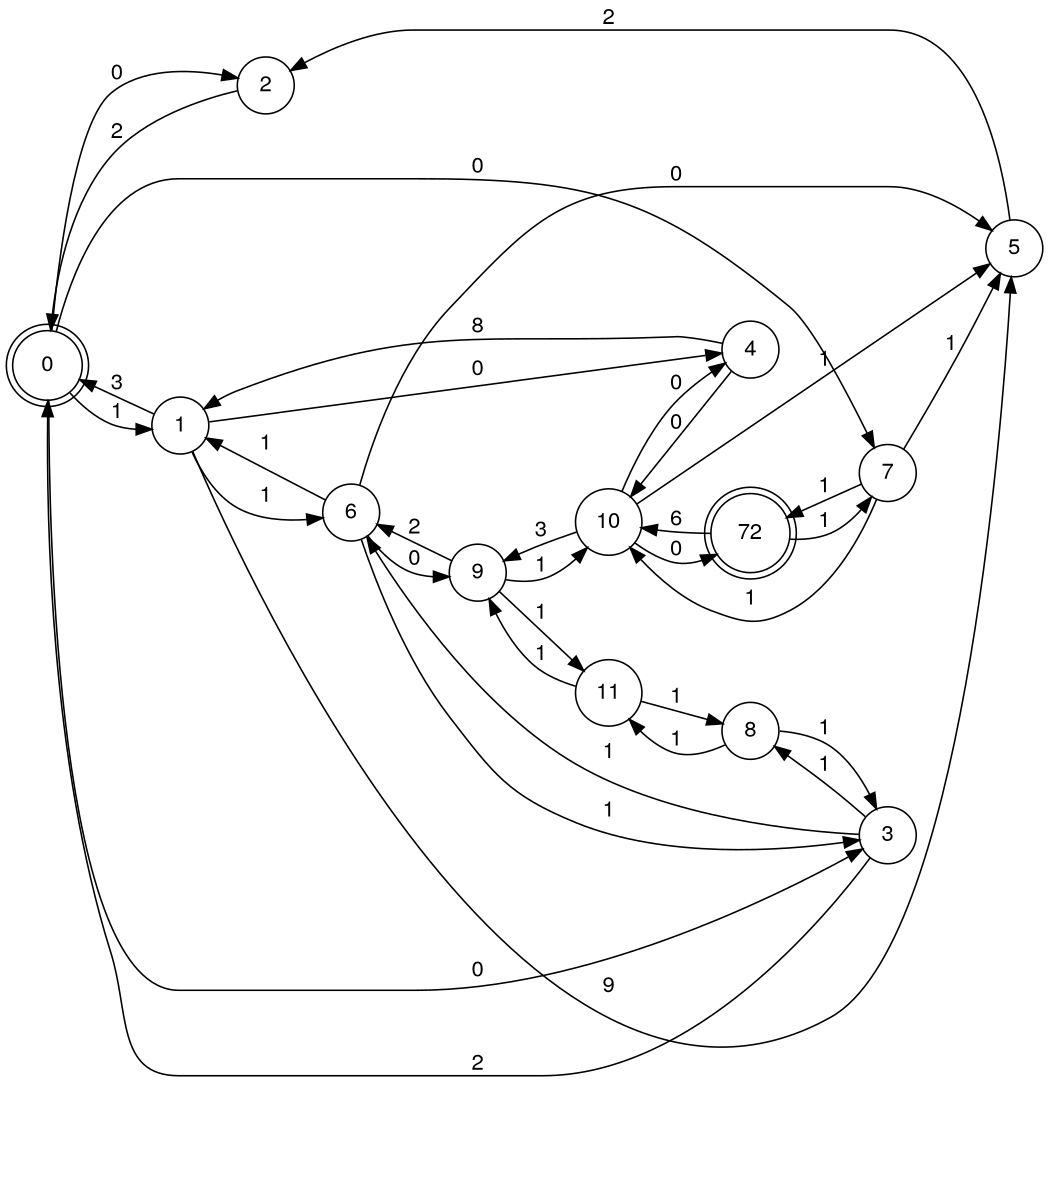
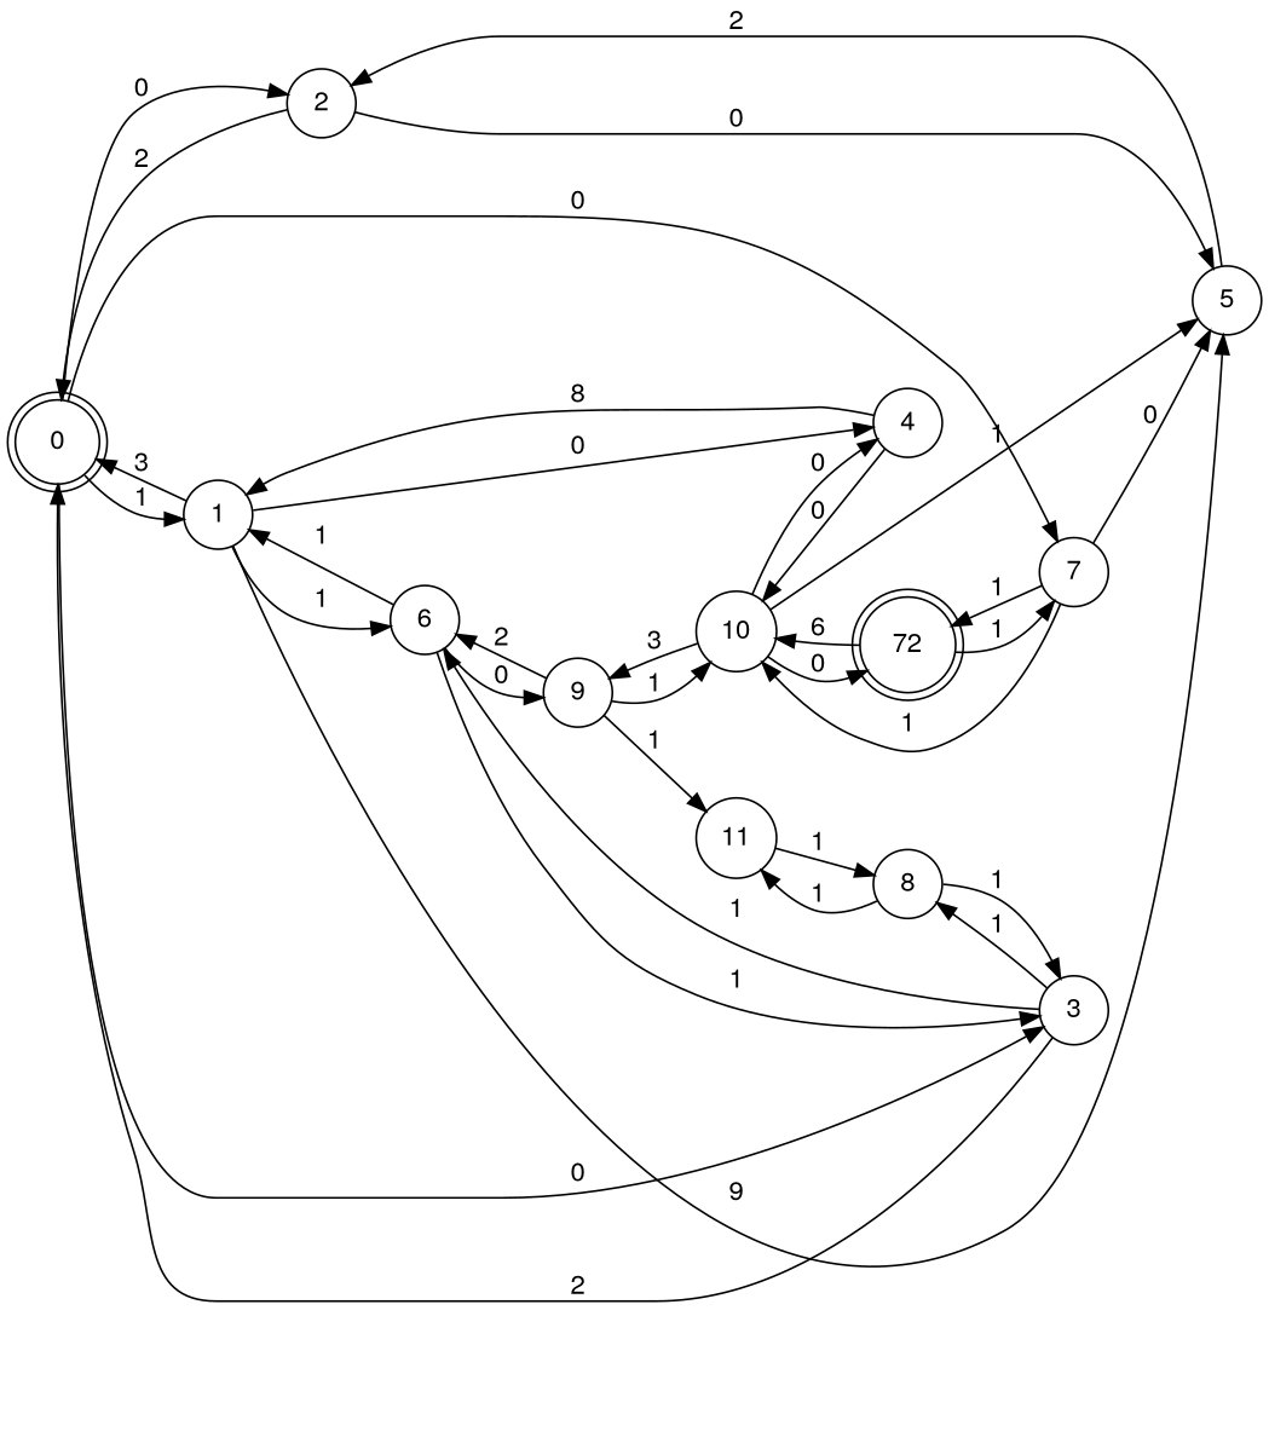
  digraph {
    fontname="Helvetica,Arial,sans-serif"
    rankdir=LR
    node [fontname="Helvetica,Arial,sans-serif" shape=circle]
    edge [fontname="Helvetica,Arial,sans-serif"]
    0 [shape=doublecircle]
    2
    1
    3
    7
    5
    4
    6
    8
    n10 [label=72 shape=doublecircle]
    10
    9
    11
    0 -> 2 [label=0]
    0 -> 1 [label=1]
    0 -> 3 [label=0]
    0 -> 7 [label=0]
    2 -> 0 [label=2]
-   6 -> 5 [label=0]
+   2 -> 5 [label=0]
    1 -> 0 [label=3]
    1 -> 5 [label=9]
    1 -> 4 [label=0]
    1 -> 6 [label=1]
    3 -> 0 [label=2]
    3 -> 6 [label=1]
    3 -> 8 [label=1]
-   7 -> 5 [label=1]
+   7 -> 5 [label=0]
    7 -> n10 [label=1]
    7 -> 10 [label=1]
    5 -> 2 [label=2]
    4 -> 1 [label=8]
    4 -> 10 [label=0]
    6 -> 1 [label=1]
    6 -> 3 [label=1]
    6 -> 9 [label=0]
    8 -> 3 [label=1]
    8 -> 11 [label=1]
    n10 -> 7 [label=1]
    n10 -> 10 [label=6]
    10 -> 5 [label=1]
    10 -> 4 [label=0]
    10 -> n10 [label=0]
    10 -> 9 [label=3]
    9 -> 6 [label=2]
    9 -> 10 [label=1]
    9 -> 11 [label=1]
    11 -> 8 [label=1]
-   11 -> 9 [label=1]
  }
